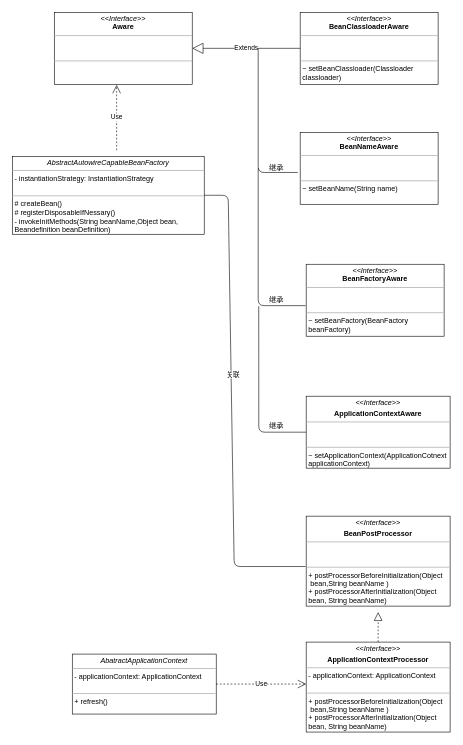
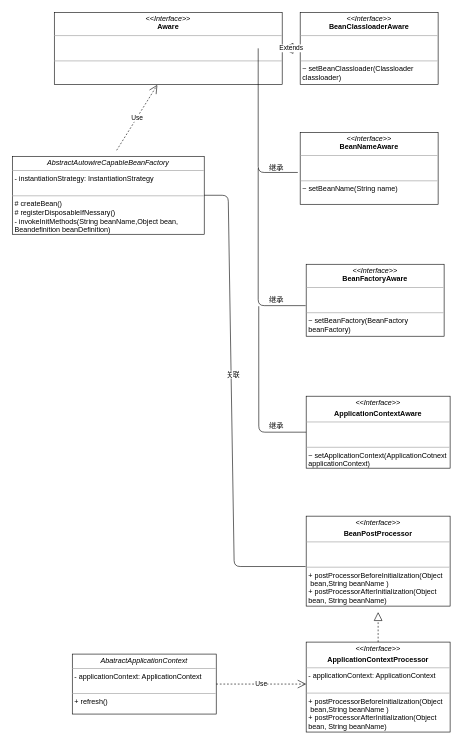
  <mxCell id="0" />
  <mxCell id="1" parent="0" />
- <mxCell id="2" value="&lt;p style=&quot;margin: 0px ; margin-top: 4px ; text-align: center&quot;&gt;&lt;i&gt;&amp;lt;&amp;lt;Interface&amp;gt;&amp;gt;&lt;/i&gt;&lt;br&gt;&lt;b&gt;Aware&lt;/b&gt;&lt;/p&gt;&lt;hr size=&quot;1&quot;&gt;&lt;p style=&quot;margin: 0px ; margin-left: 4px&quot;&gt;&lt;br&gt;&lt;br&gt;&lt;/p&gt;&lt;hr size=&quot;1&quot;&gt;&lt;p style=&quot;margin: 0px ; margin-left: 4px&quot;&gt;&lt;br&gt;&lt;/p&gt;" style="verticalAlign=top;align=left;overflow=fill;fontSize=12;fontFamily=Helvetica;html=1;" vertex="1" parent="1"><mxGeometry x="90" y="20" width="230" height="120" as="geometry" /></mxCell>
+ <mxCell id="2" value="&lt;p style=&quot;margin: 0px ; margin-top: 4px ; text-align: center&quot;&gt;&lt;i&gt;&amp;lt;&amp;lt;Interface&amp;gt;&amp;gt;&lt;/i&gt;&lt;br&gt;&lt;b&gt;Aware&lt;/b&gt;&lt;/p&gt;&lt;hr size=&quot;1&quot;&gt;&lt;p style=&quot;margin: 0px ; margin-left: 4px&quot;&gt;&lt;br&gt;&lt;br&gt;&lt;/p&gt;&lt;hr size=&quot;1&quot;&gt;&lt;p style=&quot;margin: 0px ; margin-left: 4px&quot;&gt;&lt;br&gt;&lt;/p&gt;" style="verticalAlign=top;align=left;overflow=fill;fontSize=12;fontFamily=Helvetica;html=1;" vertex="1" parent="1"><mxGeometry x="90" y="20" width="380" height="120" as="geometry" /></mxCell>
  <mxCell id="3" value="&lt;p style=&quot;margin: 0px ; margin-top: 4px ; text-align: center&quot;&gt;&lt;i&gt;&amp;lt;&amp;lt;Interface&amp;gt;&amp;gt;&lt;/i&gt;&lt;br&gt;&lt;b&gt;BeanClassloaderAware&lt;/b&gt;&lt;/p&gt;&lt;hr size=&quot;1&quot;&gt;&lt;p style=&quot;margin: 0px ; margin-left: 4px&quot;&gt;&lt;br&gt;&lt;br&gt;&lt;/p&gt;&lt;hr size=&quot;1&quot;&gt;&lt;p style=&quot;margin: 0px ; margin-left: 4px&quot;&gt;~ setBeanClassloader(Classloader&amp;nbsp;&lt;/p&gt;&lt;p style=&quot;margin: 0px ; margin-left: 4px&quot;&gt;classloader)&lt;/p&gt;" style="verticalAlign=top;align=left;overflow=fill;fontSize=12;fontFamily=Helvetica;html=1;" vertex="1" parent="1"><mxGeometry x="500" y="20" width="230" height="120" as="geometry" /></mxCell>
  <mxCell id="4" value="&lt;p style=&quot;margin: 0px ; margin-top: 4px ; text-align: center&quot;&gt;&lt;i&gt;&amp;lt;&amp;lt;Interface&amp;gt;&amp;gt;&lt;/i&gt;&lt;br&gt;&lt;b&gt;BeanNameAware&lt;/b&gt;&lt;/p&gt;&lt;hr size=&quot;1&quot;&gt;&lt;p style=&quot;margin: 0px ; margin-left: 4px&quot;&gt;&lt;br&gt;&lt;br&gt;&lt;/p&gt;&lt;hr size=&quot;1&quot;&gt;&lt;p style=&quot;margin: 0px ; margin-left: 4px&quot;&gt;~ setBeanName(String name&lt;span&gt;)&lt;/span&gt;&lt;/p&gt;" style="verticalAlign=top;align=left;overflow=fill;fontSize=12;fontFamily=Helvetica;html=1;" vertex="1" parent="1"><mxGeometry x="500" y="220" width="230" height="120" as="geometry" /></mxCell>
  <mxCell id="5" value="&lt;p style=&quot;margin: 0px ; margin-top: 4px ; text-align: center&quot;&gt;&lt;i&gt;&amp;lt;&amp;lt;Interface&amp;gt;&amp;gt;&lt;/i&gt;&lt;br&gt;&lt;b&gt;BeanFactoryAware&lt;/b&gt;&lt;/p&gt;&lt;hr size=&quot;1&quot;&gt;&lt;p style=&quot;margin: 0px ; margin-left: 4px&quot;&gt;&lt;br&gt;&lt;br&gt;&lt;/p&gt;&lt;hr size=&quot;1&quot;&gt;&lt;p style=&quot;margin: 0px ; margin-left: 4px&quot;&gt;~ setBeanFactory(BeanFactory&amp;nbsp;&lt;/p&gt;&lt;p style=&quot;margin: 0px ; margin-left: 4px&quot;&gt;beanFactory&lt;span&gt;)&lt;/span&gt;&lt;/p&gt;" style="verticalAlign=top;align=left;overflow=fill;fontSize=12;fontFamily=Helvetica;html=1;" vertex="1" parent="1"><mxGeometry x="510" y="440" width="230" height="120" as="geometry" /></mxCell>
  <mxCell id="6" value="&lt;p style=&quot;margin: 0px ; margin-top: 4px ; text-align: center&quot;&gt;&lt;i&gt;&amp;lt;&amp;lt;Interface&amp;gt;&amp;gt;&lt;/i&gt;&lt;/p&gt;&lt;p style=&quot;margin: 0px ; margin-top: 4px ; text-align: center&quot;&gt;&lt;b&gt;ApplicationContextAware&lt;/b&gt;&lt;/p&gt;&lt;hr size=&quot;1&quot;&gt;&lt;p style=&quot;margin: 0px ; margin-left: 4px&quot;&gt;&lt;span style=&quot;white-space: pre&quot;&gt;&#09;&lt;/span&gt;&lt;span style=&quot;white-space: pre&quot;&gt;&#09;&lt;/span&gt;&lt;span style=&quot;white-space: pre&quot;&gt;&#09;&lt;/span&gt;&lt;br&gt;&lt;br&gt;&lt;/p&gt;&lt;hr size=&quot;1&quot;&gt;&lt;p style=&quot;margin: 0px ; margin-left: 4px&quot;&gt;~ setApplicationContext(ApplicationCotnext&lt;/p&gt;&lt;p style=&quot;margin: 0px ; margin-left: 4px&quot;&gt;applicationContext&lt;span&gt;)&lt;/span&gt;&lt;/p&gt;" style="verticalAlign=top;align=left;overflow=fill;fontSize=12;fontFamily=Helvetica;html=1;" vertex="1" parent="1"><mxGeometry x="510" y="660" width="240" height="120" as="geometry" /></mxCell>
  <mxCell id="7" value="Extends" style="endArrow=block;endSize=16;endFill=0;html=1;exitX=0;exitY=0.5;exitDx=0;exitDy=0;entryX=1;entryY=0.5;entryDx=0;entryDy=0;" edge="1" parent="1" source="3" target="2"><mxGeometry width="160" relative="1" as="geometry"><mxPoint x="200" y="79.5" as="sourcePoint" /><mxPoint x="360" y="79.5" as="targetPoint" /></mxGeometry></mxCell>
  <mxCell id="8" value="" style="endArrow=none;html=1;exitX=-0.017;exitY=0.558;exitDx=0;exitDy=0;exitPerimeter=0;" edge="1" parent="1" source="4"><mxGeometry width="50" height="50" relative="1" as="geometry"><mxPoint x="400" y="210" as="sourcePoint" /><mxPoint x="430" y="80" as="targetPoint" /><Array as="points"><mxPoint x="430" y="287" /></Array></mxGeometry></mxCell>
  <mxCell id="9" value="" style="endArrow=none;html=1;exitX=-0.004;exitY=0.575;exitDx=0;exitDy=0;exitPerimeter=0;" edge="1" parent="1" source="5"><mxGeometry width="50" height="50" relative="1" as="geometry"><mxPoint x="430" y="440" as="sourcePoint" /><mxPoint x="430" y="280" as="targetPoint" /><Array as="points"><mxPoint x="430" y="509" /></Array></mxGeometry></mxCell>
  <mxCell id="10" value="" style="endArrow=none;html=1;exitX=0;exitY=0.5;exitDx=0;exitDy=0;" edge="1" parent="1" source="6"><mxGeometry width="50" height="50" relative="1" as="geometry"><mxPoint x="510" y="739" as="sourcePoint" /><mxPoint x="430.92" y="510" as="targetPoint" /><Array as="points"><mxPoint x="431" y="720" /></Array></mxGeometry></mxCell>
  <mxCell id="11" value="继承" style="text;html=1;align=center;verticalAlign=middle;resizable=0;points=[];autosize=1;strokeColor=none;fillColor=none;" vertex="1" parent="1"><mxGeometry x="440" y="270" width="40" height="20" as="geometry" /></mxCell>
  <mxCell id="12" value="继承" style="text;html=1;align=center;verticalAlign=middle;resizable=0;points=[];autosize=1;strokeColor=none;fillColor=none;" vertex="1" parent="1"><mxGeometry x="440" y="490" width="40" height="20" as="geometry" /></mxCell>
  <mxCell id="13" value="继承" style="text;html=1;align=center;verticalAlign=middle;resizable=0;points=[];autosize=1;strokeColor=none;fillColor=none;" vertex="1" parent="1"><mxGeometry x="440" y="700" width="40" height="20" as="geometry" /></mxCell>
  <mxCell id="14" value="&lt;p style=&quot;margin: 0px ; margin-top: 4px ; text-align: center&quot;&gt;&lt;i&gt;AbstractAutowireCapableBeanFactory&lt;/i&gt;&lt;/p&gt;&lt;hr size=&quot;1&quot;&gt;&lt;p style=&quot;margin: 0px ; margin-left: 4px&quot;&gt;- instantiationStrategy: InstantiationStrategy&lt;br&gt;&lt;br&gt;&lt;/p&gt;&lt;hr size=&quot;1&quot;&gt;&lt;p style=&quot;margin: 0px ; margin-left: 4px&quot;&gt;# createBean()&lt;/p&gt;&lt;p style=&quot;margin: 0px ; margin-left: 4px&quot;&gt;# registerDisposableIfNessary()&lt;/p&gt;&lt;p style=&quot;margin: 0px ; margin-left: 4px&quot;&gt;- invokeInitMethods(String beanName,Object bean,&lt;/p&gt;&lt;p style=&quot;margin: 0px ; margin-left: 4px&quot;&gt;Beandefinition beanDefinition)&lt;/p&gt;" style="verticalAlign=top;align=left;overflow=fill;fontSize=12;fontFamily=Helvetica;html=1;" vertex="1" parent="1"><mxGeometry x="20" y="260" width="320" height="130" as="geometry" /></mxCell>
  <mxCell id="15" value="Use" style="endArrow=open;endSize=12;dashed=1;html=1;entryX=0.452;entryY=1.008;entryDx=0;entryDy=0;entryPerimeter=0;" edge="1" parent="1" target="2"><mxGeometry width="160" relative="1" as="geometry"><mxPoint x="194" y="250" as="sourcePoint" /><mxPoint x="350" y="260" as="targetPoint" /></mxGeometry></mxCell>
  <mxCell id="16" value="&lt;p style=&quot;margin: 0px ; margin-top: 4px ; text-align: center&quot;&gt;&lt;i&gt;&amp;lt;&amp;lt;Interface&amp;gt;&amp;gt;&lt;/i&gt;&lt;/p&gt;&lt;p style=&quot;margin: 0px ; margin-top: 4px ; text-align: center&quot;&gt;&lt;b&gt;BeanPostProcessor&lt;/b&gt;&lt;/p&gt;&lt;hr size=&quot;1&quot;&gt;&lt;p style=&quot;margin: 0px ; margin-left: 4px&quot;&gt;&lt;span style=&quot;white-space: pre&quot;&gt;&#09;&lt;/span&gt;&lt;span style=&quot;white-space: pre&quot;&gt;&#09;&lt;/span&gt;&lt;span style=&quot;white-space: pre&quot;&gt;&#09;&lt;/span&gt;&lt;br&gt;&lt;br&gt;&lt;/p&gt;&lt;hr size=&quot;1&quot;&gt;&lt;p style=&quot;margin: 0px ; margin-left: 4px&quot;&gt;+ postProcessorBeforeInitialization(Object&lt;/p&gt;&lt;p style=&quot;margin: 0px ; margin-left: 4px&quot;&gt;&amp;nbsp;bean,String beanName )&lt;/p&gt;&lt;p style=&quot;margin: 0px ; margin-left: 4px&quot;&gt;+ postProcessorAfterInitialization(Object&lt;/p&gt;&lt;p style=&quot;margin: 0px ; margin-left: 4px&quot;&gt;bean, String beanName)&lt;/p&gt;" style="verticalAlign=top;align=left;overflow=fill;fontSize=12;fontFamily=Helvetica;html=1;" vertex="1" parent="1"><mxGeometry x="510" y="860" width="240" height="150" as="geometry" /></mxCell>
  <mxCell id="17" value="&lt;p style=&quot;margin: 0px ; margin-top: 4px ; text-align: center&quot;&gt;&lt;i&gt;&amp;lt;&amp;lt;Interface&amp;gt;&amp;gt;&lt;/i&gt;&lt;/p&gt;&lt;p style=&quot;margin: 0px ; margin-top: 4px ; text-align: center&quot;&gt;&lt;b&gt;ApplicationContextProcessor&lt;/b&gt;&lt;/p&gt;&lt;hr size=&quot;1&quot;&gt;&lt;p style=&quot;margin: 0px ; margin-left: 4px&quot;&gt;- applicationContext: ApplicationContext&lt;span style=&quot;white-space: pre&quot;&gt;&#09;&lt;/span&gt;&lt;span style=&quot;white-space: pre&quot;&gt;&#09;&lt;/span&gt;&lt;span style=&quot;white-space: pre&quot;&gt;&#09;&lt;/span&gt;&lt;br&gt;&lt;br&gt;&lt;/p&gt;&lt;hr size=&quot;1&quot;&gt;&lt;p style=&quot;margin: 0px ; margin-left: 4px&quot;&gt;+ postProcessorBeforeInitialization(Object&lt;/p&gt;&lt;p style=&quot;margin: 0px ; margin-left: 4px&quot;&gt;&amp;nbsp;bean,String beanName )&lt;/p&gt;&lt;p style=&quot;margin: 0px ; margin-left: 4px&quot;&gt;+ postProcessorAfterInitialization(Object&lt;/p&gt;&lt;p style=&quot;margin: 0px ; margin-left: 4px&quot;&gt;bean, String beanName)&lt;/p&gt;" style="verticalAlign=top;align=left;overflow=fill;fontSize=12;fontFamily=Helvetica;html=1;" vertex="1" parent="1"><mxGeometry x="510" y="1070" width="240" height="150" as="geometry" /></mxCell>
  <mxCell id="18" value="" style="endArrow=none;html=1;entryX=1;entryY=0.5;entryDx=0;entryDy=0;exitX=-0.004;exitY=0.56;exitDx=0;exitDy=0;exitPerimeter=0;" edge="1" parent="1" source="16" target="14"><mxGeometry width="50" height="50" relative="1" as="geometry"><mxPoint x="340" y="540" as="sourcePoint" /><mxPoint x="390" y="490" as="targetPoint" /><Array as="points"><mxPoint x="390" y="944" /><mxPoint x="380" y="325" /></Array></mxGeometry></mxCell>
  <mxCell id="19" value="关联" style="edgeLabel;html=1;align=center;verticalAlign=middle;resizable=0;points=[];" vertex="1" connectable="0" parent="18"><mxGeometry x="0.131" y="-3" relative="1" as="geometry"><mxPoint as="offset" /></mxGeometry></mxCell>
  <mxCell id="20" value="" style="endArrow=block;dashed=1;endFill=0;endSize=12;html=1;" edge="1" parent="1"><mxGeometry width="160" relative="1" as="geometry"><mxPoint x="630" y="1070" as="sourcePoint" /><mxPoint x="630" y="1020" as="targetPoint" /></mxGeometry></mxCell>
  <mxCell id="21" value="&lt;p style=&quot;margin: 0px ; margin-top: 4px ; text-align: center&quot;&gt;&lt;i&gt;AbatractApplicationContext&lt;/i&gt;&lt;/p&gt;&lt;hr size=&quot;1&quot;&gt;&lt;p style=&quot;margin: 0px ; margin-left: 4px&quot;&gt;- applicationContext: ApplicationContext&lt;span style=&quot;white-space: pre&quot;&gt;&#09;&lt;/span&gt;&lt;span style=&quot;white-space: pre&quot;&gt;&#09;&lt;/span&gt;&lt;span style=&quot;white-space: pre&quot;&gt;&#09;&lt;/span&gt;&lt;br&gt;&lt;br&gt;&lt;/p&gt;&lt;hr size=&quot;1&quot;&gt;&lt;p style=&quot;margin: 0px ; margin-left: 4px&quot;&gt;+ refresh()&lt;/p&gt;" style="verticalAlign=top;align=left;overflow=fill;fontSize=12;fontFamily=Helvetica;html=1;" vertex="1" parent="1"><mxGeometry x="120" y="1090" width="240" height="100" as="geometry" /></mxCell>
  <mxCell id="22" value="Use" style="endArrow=open;endSize=12;dashed=1;html=1;" edge="1" parent="1"><mxGeometry width="160" relative="1" as="geometry"><mxPoint x="360" y="1140" as="sourcePoint" /><mxPoint x="510" y="1140" as="targetPoint" /></mxGeometry></mxCell>
